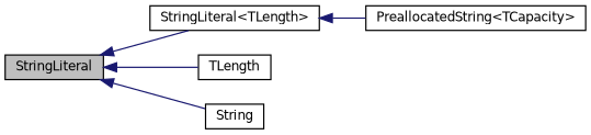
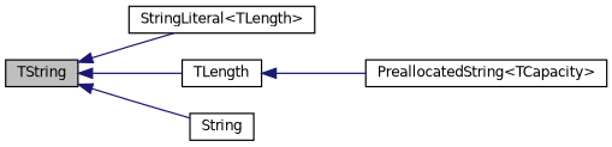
  digraph {
    rankdir=LR
    node [color=black fillcolor=white fontname=Helvetica fontsize=10 shape=record style=filled]
    edge [color=midnightblue dir=back fontname=Helvetica fontsize=10 labelfontname=Helvetica labelfontsize=10 style=solid]
-   n1 [fillcolor=grey75 fontcolor=black height=0.2 label=StringLiteral width=0.4]
+   n1 [fillcolor=grey75 fontcolor=black height=0.2 label=TString width=0.4]
    n2 [height=0.2 label="StringLiteral\<TLength\>" width=0.4]
    n3 [height=0.2 label=TLength width=0.4]
    n4 [height=0.2 label=String width=0.4]
    n5 [height=0.2 label="PreallocatedString\<TCapacity\>" width=0.4]
    n1 -> n2
    n1 -> n3
    n1 -> n4
-   n2 -> n5
+   n3 -> n5
  }
